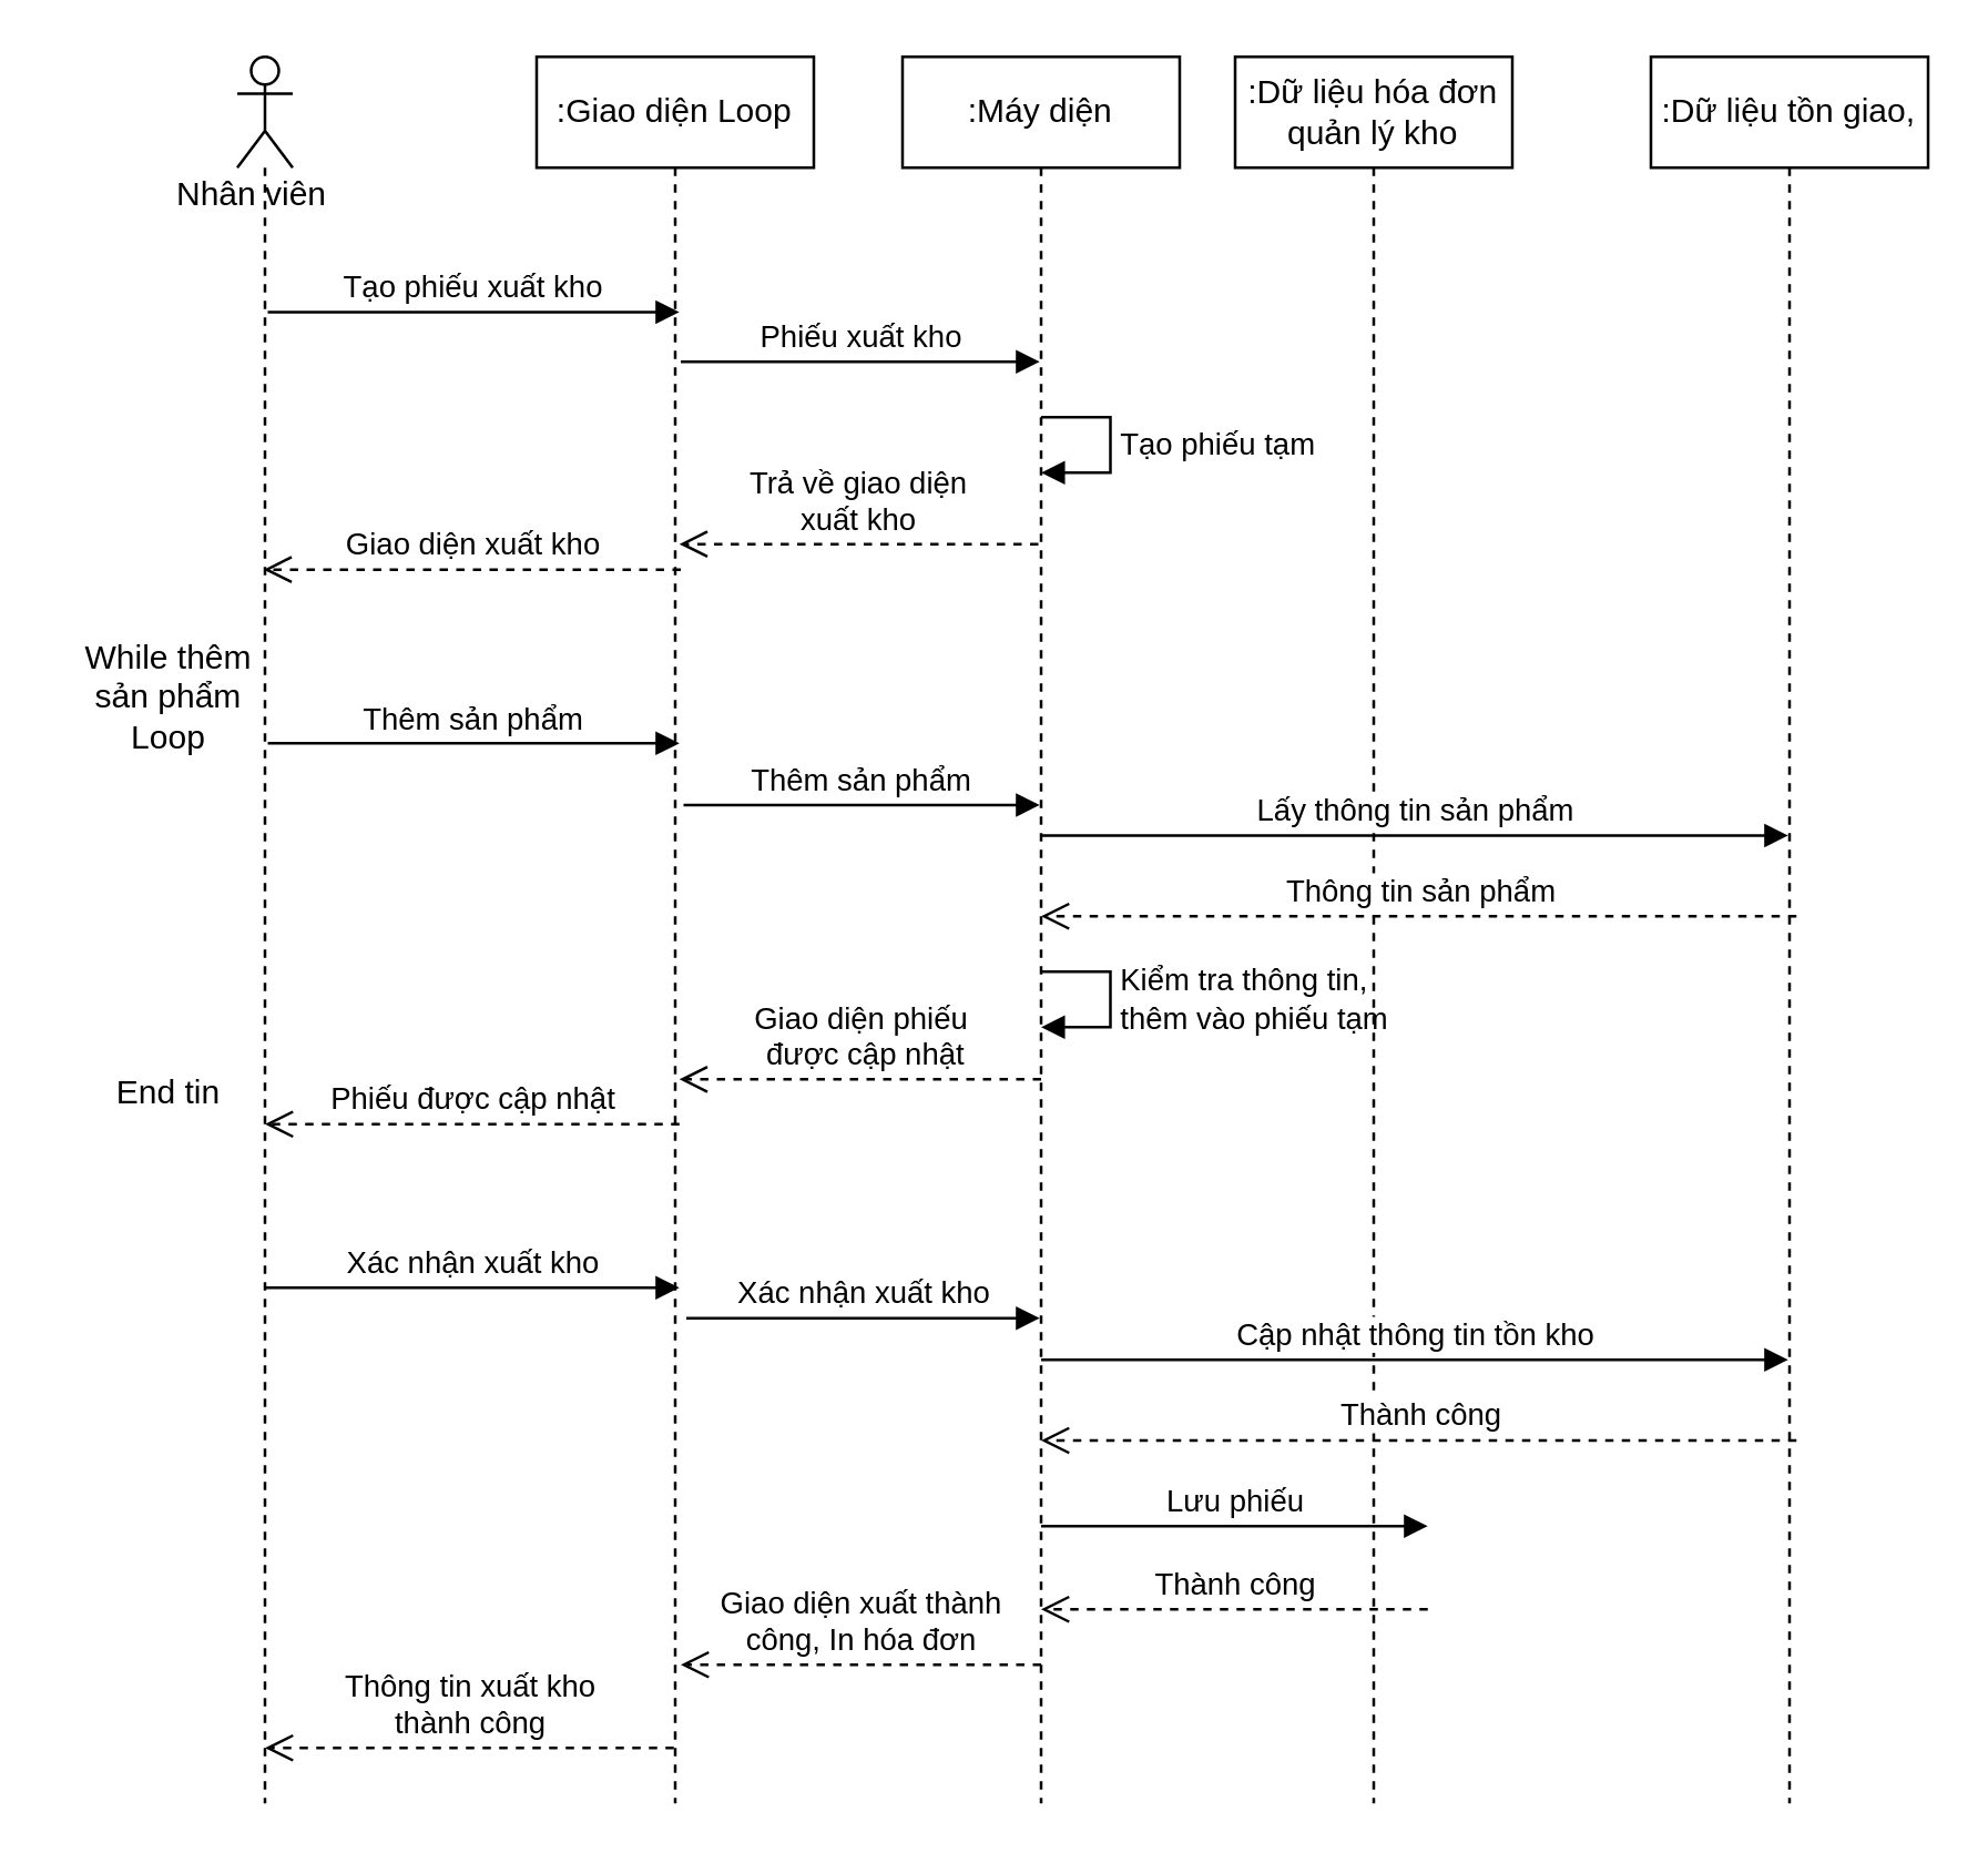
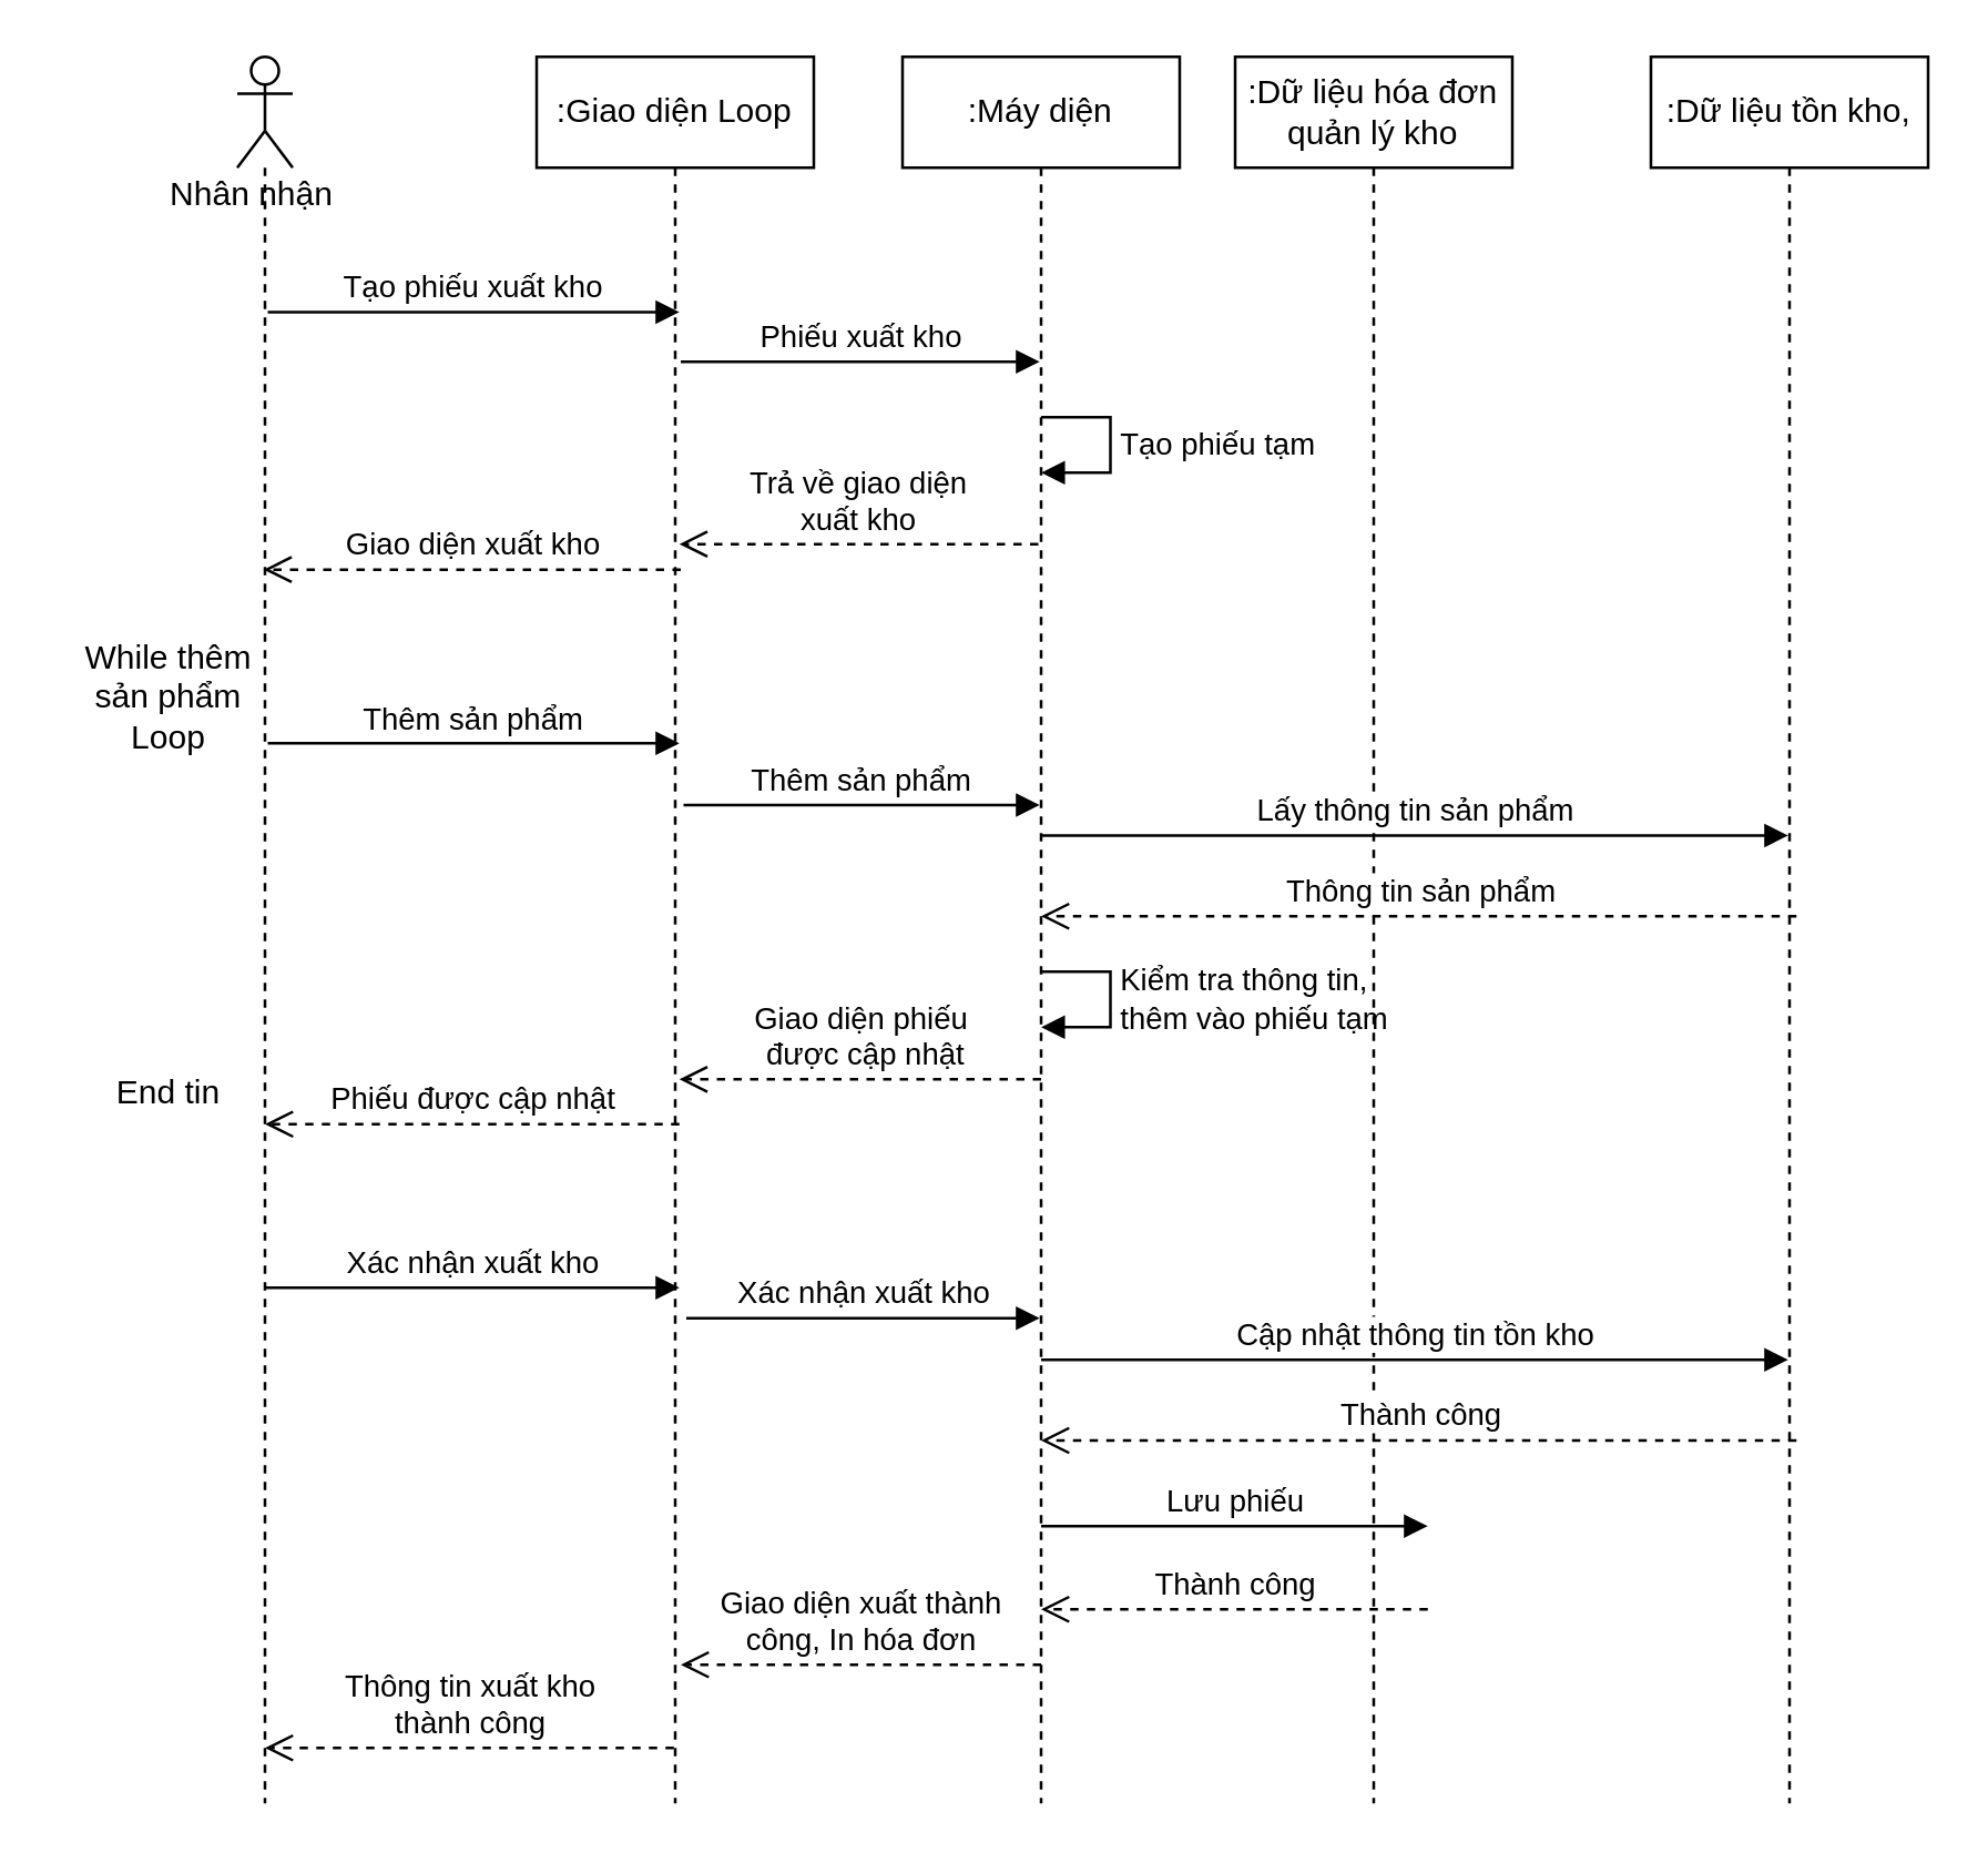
  <mxCell id="0" />
  <mxCell id="1" parent="0" />
  <mxCell id="2" value="" style="shape=umlLifeline;participant=umlActor;perimeter=lifelinePerimeter;whiteSpace=wrap;html=1;container=1;collapsible=0;recursiveResize=0;verticalAlign=top;spacingTop=36;outlineConnect=0;" parent="1" vertex="1"><mxGeometry x="85" y="20" width="20" height="630" as="geometry" /></mxCell>
  <mxCell id="3" value=":Giao diện Loop" style="shape=umlLifeline;perimeter=lifelinePerimeter;whiteSpace=wrap;html=1;container=1;collapsible=0;recursiveResize=0;outlineConnect=0;" parent="1" vertex="1"><mxGeometry x="193" y="20" width="100" height="630" as="geometry" /></mxCell>
  <mxCell id="4" value="Thông tin xuất kho&lt;br&gt;thành công" style="html=1;verticalAlign=bottom;endArrow=open;dashed=1;endSize=8;rounded=0;" parent="3" edge="1"><mxGeometry relative="1" as="geometry"><mxPoint x="49.5" y="610" as="sourcePoint" /><mxPoint x="-98" y="610" as="targetPoint" /></mxGeometry></mxCell>
  <mxCell id="5" value=":Máy diện" style="shape=umlLifeline;perimeter=lifelinePerimeter;whiteSpace=wrap;html=1;container=1;collapsible=0;recursiveResize=0;outlineConnect=0;" parent="1" vertex="1"><mxGeometry x="325" y="20" width="100" height="630" as="geometry" /></mxCell>
  <mxCell id="6" value="Kiểm tra thông tin,&lt;br&gt;thêm vào phiếu tạm" style="edgeStyle=orthogonalEdgeStyle;html=1;align=left;spacingLeft=2;endArrow=block;rounded=0;entryX=1;entryY=0;" parent="5" edge="1"><mxGeometry relative="1" as="geometry"><mxPoint x="50" y="330" as="sourcePoint" /><Array as="points"><mxPoint x="75" y="330" /></Array><mxPoint x="50" y="350" as="targetPoint" /></mxGeometry></mxCell>
  <mxCell id="7" value="Tạo phiếu tạm" style="edgeStyle=orthogonalEdgeStyle;html=1;align=left;spacingLeft=2;endArrow=block;rounded=0;entryX=1;entryY=0;" parent="5" edge="1"><mxGeometry relative="1" as="geometry"><mxPoint x="50" y="130" as="sourcePoint" /><Array as="points"><mxPoint x="75" y="130" /></Array><mxPoint x="50" y="150" as="targetPoint" /></mxGeometry></mxCell>
  <mxCell id="8" value="Thành công" style="html=1;verticalAlign=bottom;endArrow=open;dashed=1;endSize=8;rounded=0;" parent="5" edge="1"><mxGeometry relative="1" as="geometry"><mxPoint x="189.5" y="560" as="sourcePoint" /><mxPoint x="50" y="560" as="targetPoint" /></mxGeometry></mxCell>
  <mxCell id="9" value="Lưu phiếu" style="html=1;verticalAlign=bottom;endArrow=block;rounded=0;" parent="5" edge="1"><mxGeometry width="80" relative="1" as="geometry"><mxPoint x="50" y="530" as="sourcePoint" /><mxPoint x="189.5" y="530" as="targetPoint" /></mxGeometry></mxCell>
- <mxCell id="10" value="Nhân viên" style="text;html=1;align=center;verticalAlign=middle;resizable=0;points=[];autosize=1;strokeColor=none;fillColor=none;" parent="1" vertex="1"><mxGeometry x="55" y="60" width="70" height="20" as="geometry" /></mxCell>
+ <mxCell id="10" value="Nhân nhận" style="text;html=1;align=center;verticalAlign=middle;resizable=0;points=[];autosize=1;strokeColor=none;fillColor=none;" parent="1" vertex="1"><mxGeometry x="55" y="60" width="70" height="20" as="geometry" /></mxCell>
  <mxCell id="11" value="Tạo phiếu xuất kho" style="html=1;verticalAlign=bottom;endArrow=block;rounded=0;exitX=0.55;exitY=0.173;exitDx=0;exitDy=0;exitPerimeter=0;" parent="1" edge="1"><mxGeometry relative="1" as="geometry"><mxPoint x="96" y="112.07" as="sourcePoint" /><mxPoint x="244.5" y="112.07" as="targetPoint" /></mxGeometry></mxCell>
  <mxCell id="12" value="Giao diện xuất kho" style="html=1;verticalAlign=bottom;endArrow=open;dashed=1;endSize=8;rounded=0;" parent="1" edge="1"><mxGeometry relative="1" as="geometry"><mxPoint x="94.5" y="204.98" as="targetPoint" /><mxPoint x="245" y="205" as="sourcePoint" /></mxGeometry></mxCell>
  <mxCell id="13" value=":Dữ liệu hóa đơn quản lý kho" style="shape=umlLifeline;perimeter=lifelinePerimeter;whiteSpace=wrap;html=1;container=1;collapsible=0;recursiveResize=0;outlineConnect=0;" parent="1" vertex="1"><mxGeometry x="445" y="20" width="100" height="630" as="geometry" /></mxCell>
  <mxCell id="14" value="Phiếu xuất kho" style="html=1;verticalAlign=bottom;endArrow=block;rounded=0;exitX=0.5;exitY=0.2;exitDx=0;exitDy=0;exitPerimeter=0;" parent="1" edge="1"><mxGeometry width="80" relative="1" as="geometry"><mxPoint x="245" y="130" as="sourcePoint" /><mxPoint x="374.5" y="130" as="targetPoint" /></mxGeometry></mxCell>
  <mxCell id="15" value="Trả về giao diện&lt;br&gt;xuất kho" style="html=1;verticalAlign=bottom;endArrow=open;dashed=1;endSize=8;rounded=0;exitX=0.49;exitY=0.325;exitDx=0;exitDy=0;exitPerimeter=0;" parent="1" edge="1"><mxGeometry relative="1" as="geometry"><mxPoint x="244.5" y="195.75" as="targetPoint" /><mxPoint x="374" y="195.75" as="sourcePoint" /></mxGeometry></mxCell>
  <mxCell id="16" value="Thêm sản phẩm" style="html=1;verticalAlign=bottom;endArrow=block;rounded=0;exitX=0.55;exitY=0.418;exitDx=0;exitDy=0;exitPerimeter=0;" parent="1" edge="1"><mxGeometry width="80" relative="1" as="geometry"><mxPoint x="96" y="267.62" as="sourcePoint" /><mxPoint x="244.5" y="267.62" as="targetPoint" /></mxGeometry></mxCell>
  <mxCell id="17" value="Thêm sản phẩm" style="html=1;verticalAlign=bottom;endArrow=block;rounded=0;exitX=0.51;exitY=0.444;exitDx=0;exitDy=0;exitPerimeter=0;" parent="1" edge="1"><mxGeometry width="80" relative="1" as="geometry"><mxPoint x="246" y="289.88" as="sourcePoint" /><mxPoint x="374.5" y="289.88" as="targetPoint" /></mxGeometry></mxCell>
  <mxCell id="18" value="Lấy thông tin sản phẩm" style="html=1;verticalAlign=bottom;endArrow=block;rounded=0;exitX=0.5;exitY=0.49;exitDx=0;exitDy=0;exitPerimeter=0;" parent="1" edge="1"><mxGeometry width="80" relative="1" as="geometry"><mxPoint x="375" y="300.9" as="sourcePoint" /><mxPoint x="644.5" y="300.9" as="targetPoint" /></mxGeometry></mxCell>
- <mxCell id="19" value=":Dữ liệu tồn giao," style="shape=umlLifeline;perimeter=lifelinePerimeter;whiteSpace=wrap;html=1;container=1;collapsible=0;recursiveResize=0;outlineConnect=0;" parent="1" vertex="1"><mxGeometry x="595" y="20" width="100" height="630" as="geometry" /></mxCell>
+ <mxCell id="19" value=":Dữ liệu tồn kho," style="shape=umlLifeline;perimeter=lifelinePerimeter;whiteSpace=wrap;html=1;container=1;collapsible=0;recursiveResize=0;outlineConnect=0;" parent="1" vertex="1"><mxGeometry x="595" y="20" width="100" height="630" as="geometry" /></mxCell>
  <mxCell id="20" value="Giao diện phiếu&lt;br&gt;&amp;nbsp;được cập nhật" style="html=1;verticalAlign=bottom;endArrow=open;dashed=1;endSize=8;rounded=0;exitX=0.5;exitY=0.682;exitDx=0;exitDy=0;exitPerimeter=0;" parent="1" edge="1"><mxGeometry relative="1" as="geometry"><mxPoint x="244.5" y="388.82" as="targetPoint" /><mxPoint x="375" y="388.82" as="sourcePoint" /></mxGeometry></mxCell>
  <mxCell id="21" value="Phiếu được cập nhật" style="html=1;verticalAlign=bottom;endArrow=open;dashed=1;endSize=8;rounded=0;" parent="1" edge="1"><mxGeometry relative="1" as="geometry"><mxPoint x="95" y="405" as="targetPoint" /><mxPoint x="244.5" y="405" as="sourcePoint" /></mxGeometry></mxCell>
  <mxCell id="22" value="While thêm &lt;br&gt;sản phẩm&lt;br&gt;Loop" style="text;html=1;align=center;verticalAlign=middle;resizable=0;points=[];autosize=1;strokeColor=none;fillColor=none;" parent="1" vertex="1"><mxGeometry x="20" y="226" width="80" height="50" as="geometry" /></mxCell>
  <mxCell id="23" value="End tin" style="text;html=1;align=center;verticalAlign=middle;resizable=0;points=[];autosize=1;strokeColor=none;fillColor=none;" parent="1" vertex="1"><mxGeometry x="30" y="384" width="60" height="20" as="geometry" /></mxCell>
  <mxCell id="24" value="Xác nhận xuất kho" style="html=1;verticalAlign=bottom;endArrow=block;rounded=0;" parent="1" edge="1"><mxGeometry width="80" relative="1" as="geometry"><mxPoint x="95" y="464" as="sourcePoint" /><mxPoint x="244.5" y="464" as="targetPoint" /></mxGeometry></mxCell>
  <mxCell id="25" value="Xác nhận xuất kho" style="html=1;verticalAlign=bottom;endArrow=block;rounded=0;" parent="1" edge="1"><mxGeometry width="80" relative="1" as="geometry"><mxPoint x="247" y="475" as="sourcePoint" /><mxPoint x="374.5" y="474.96" as="targetPoint" /></mxGeometry></mxCell>
  <mxCell id="26" value="Thông tin sản phẩm" style="html=1;verticalAlign=bottom;endArrow=open;dashed=1;endSize=8;rounded=0;exitX=0.52;exitY=0.645;exitDx=0;exitDy=0;exitPerimeter=0;" parent="1" edge="1"><mxGeometry relative="1" as="geometry"><mxPoint x="647.5" y="330" as="sourcePoint" /><mxPoint x="375" y="330" as="targetPoint" /></mxGeometry></mxCell>
  <mxCell id="27" value="Giao diện xuất thành&lt;br&gt;công, In hóa đơn" style="html=1;verticalAlign=bottom;endArrow=open;dashed=1;endSize=8;rounded=0;" parent="1" edge="1"><mxGeometry relative="1" as="geometry"><mxPoint x="375" y="600" as="sourcePoint" /><mxPoint x="245" y="600" as="targetPoint" /></mxGeometry></mxCell>
  <mxCell id="28" value="Cập nhật thông tin tồn kho" style="html=1;verticalAlign=bottom;endArrow=block;rounded=0;exitX=0.5;exitY=0.49;exitDx=0;exitDy=0;exitPerimeter=0;" parent="1" edge="1"><mxGeometry width="80" relative="1" as="geometry"><mxPoint x="375" y="490" as="sourcePoint" /><mxPoint x="644.5" y="490" as="targetPoint" /></mxGeometry></mxCell>
  <mxCell id="29" value="Thành công" style="html=1;verticalAlign=bottom;endArrow=open;dashed=1;endSize=8;rounded=0;exitX=0.52;exitY=0.645;exitDx=0;exitDy=0;exitPerimeter=0;" parent="1" edge="1"><mxGeometry relative="1" as="geometry"><mxPoint x="647.5" y="519.1" as="sourcePoint" /><mxPoint x="375" y="519.1" as="targetPoint" /></mxGeometry></mxCell>
